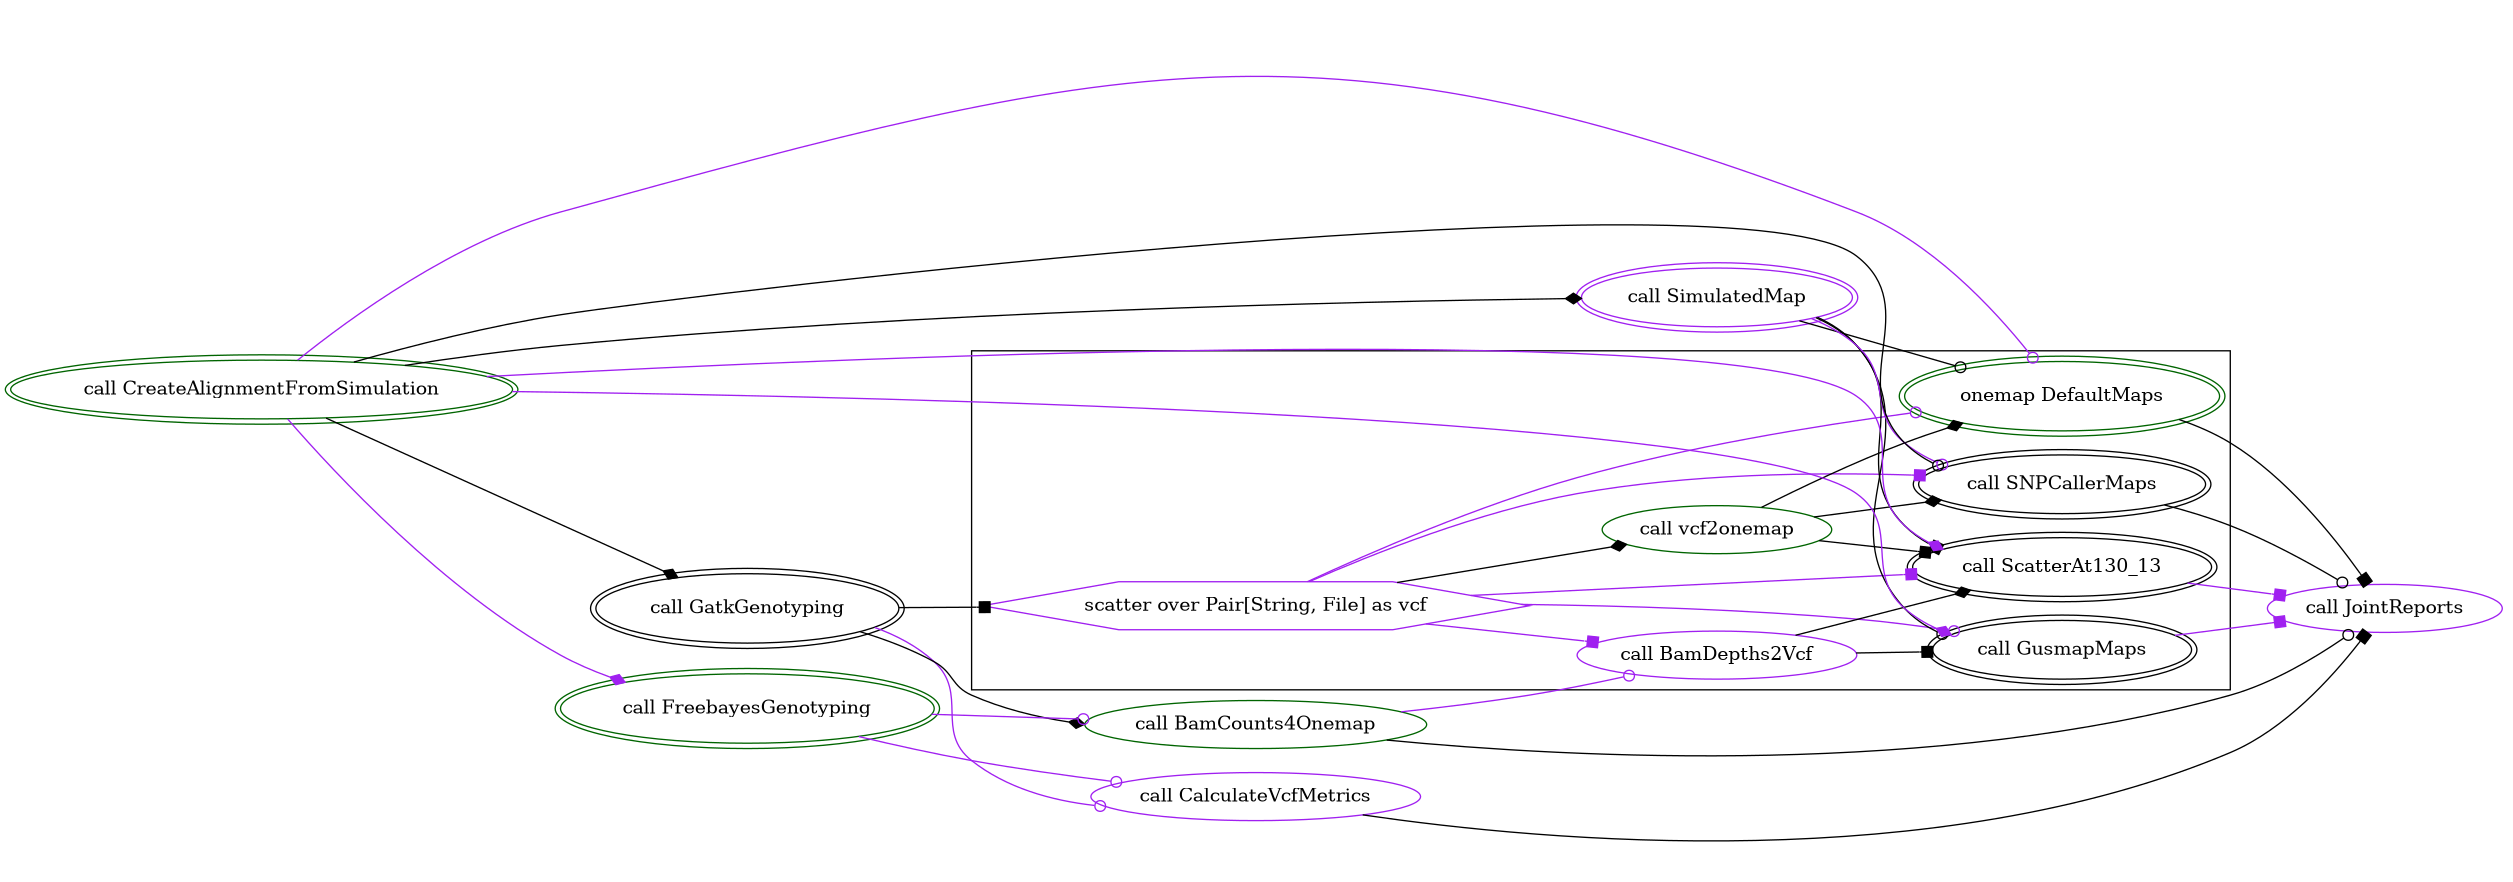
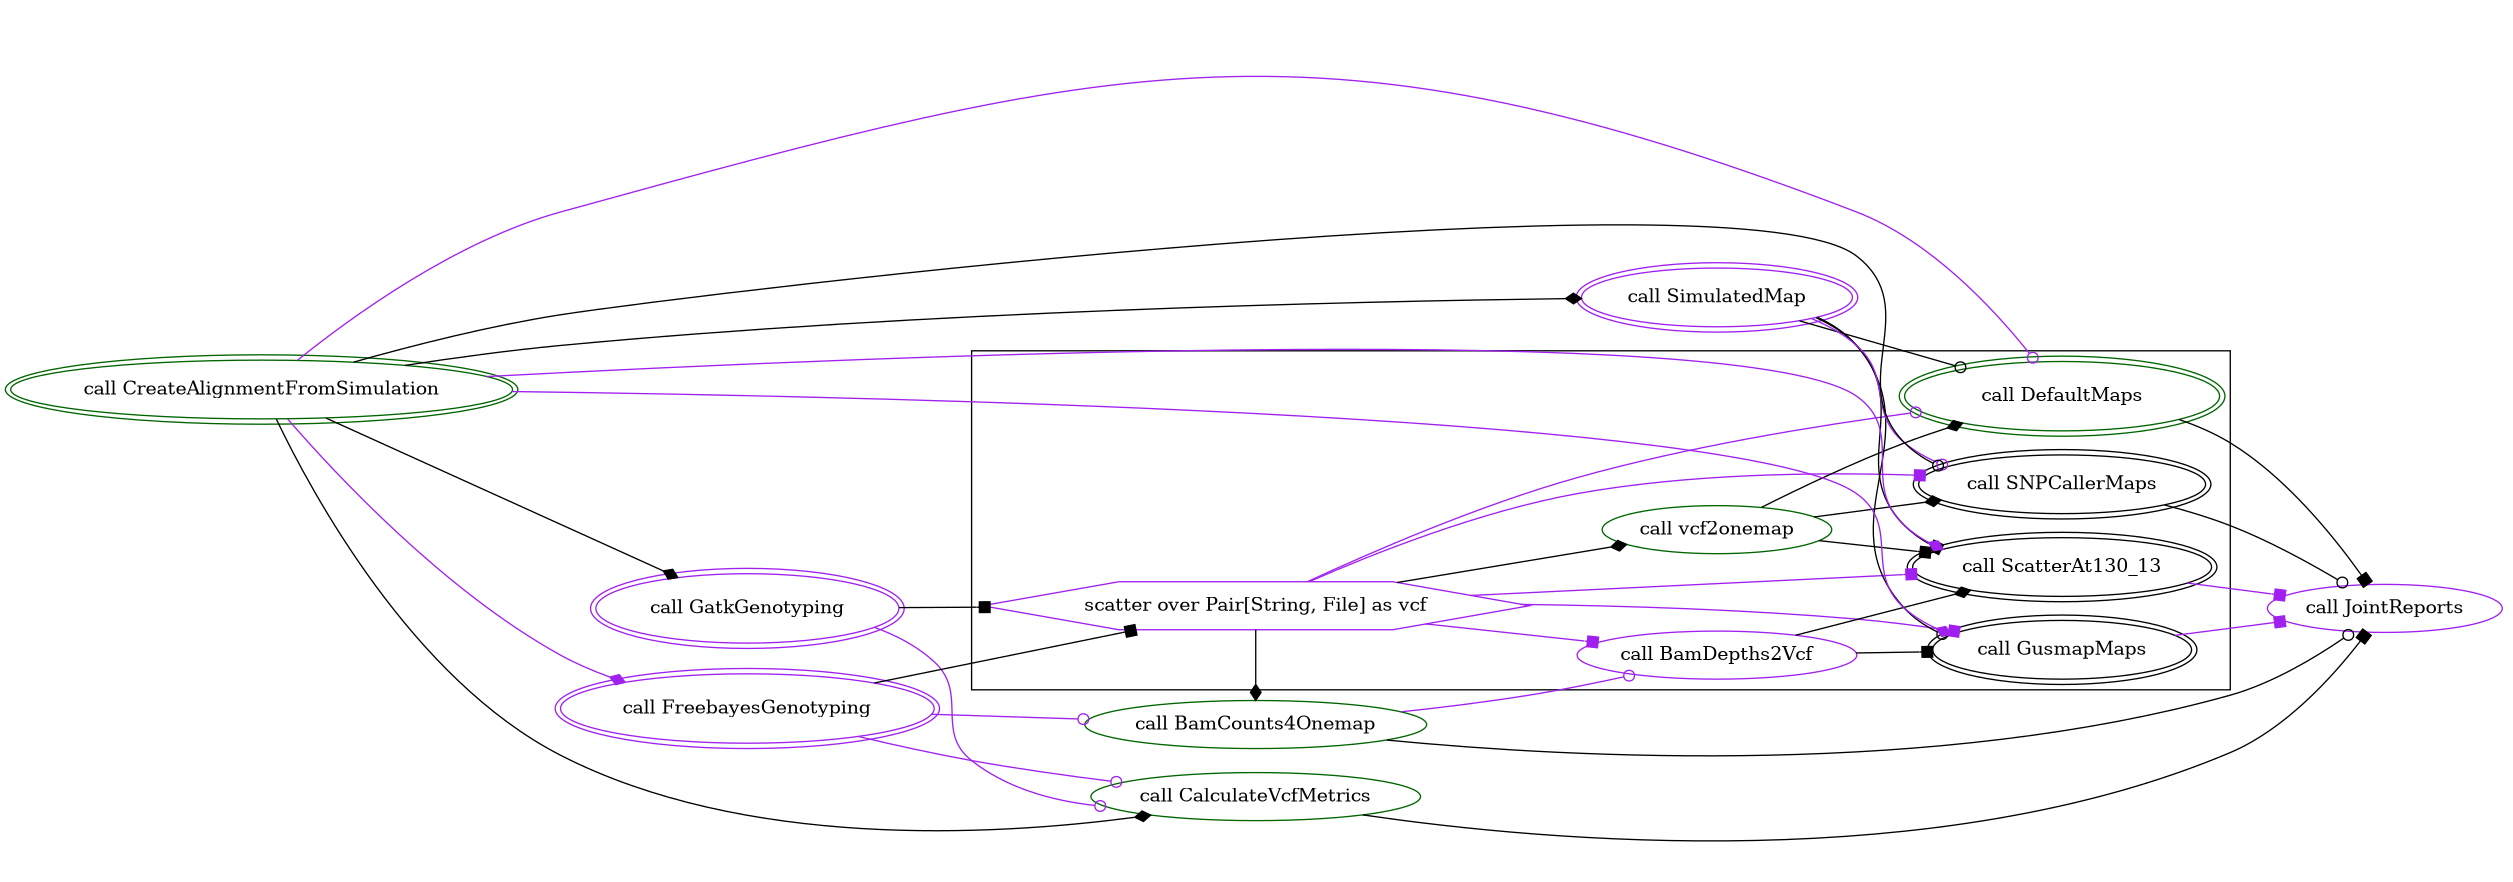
  digraph {
    compound=true
    rankdir=LR
    node [color=darkgreen shape=oval peripheries=2]
    edge [arrowhead=odot color=black]
    n1 [color=purple label="scatter over Pair[String, File] as vcf" shape=hexagon peripheries=""]
    n2 [color=black label="call ScatterAt130_13"]
    n3 [color=purple label="call BamDepths2Vcf" shape="" peripheries=""]
-   n4 [label="onemap DefaultMaps"]
+   n4 [label="call DefaultMaps"]
    n5 [color=black label="call GusmapMaps"]
    n6 [color=black label="call SNPCallerMaps"]
    n7 [label="call vcf2onemap" shape="" peripheries=""]
    n8 [color=purple label="call JointReports" shape="" peripheries=""]
    n9 [color=purple label="call SimulatedMap"]
    n10 [label="call CreateAlignmentFromSimulation"]
-   n11 [color=black label="call GatkGenotyping"]
-   n12 [color=purple label="call CalculateVcfMetrics" shape="" peripheries=""]
-   n13 [label="call FreebayesGenotyping"]
+   n11 [color=purple label="call GatkGenotyping"]
+   n12 [label="call CalculateVcfMetrics" shape="" peripheries=""]
+   n13 [color=purple label="call FreebayesGenotyping"]
    n14 [label="call BamCounts4Onemap" shape="" peripheries=""]
    subgraph cluster_1 {
      fillcolor=white
      style="filled,solid"
      n1
      n2
      n3
      n4
      n5
      n6
      n7
    }
    n1 -> n2 [arrowhead=box color=purple]
    n1 -> n3 [arrowhead=box color=purple]
    n1 -> n4 [color=purple]
-   n1 -> n5 [color=purple]
+   n1 -> n5 [arrowhead=box color=purple]
    n1 -> n6 [arrowhead=box color=purple]
    n1 -> n7 [arrowhead=diamond]
    n2 -> n8 [arrowhead=box color=purple]
    n3 -> n2 [arrowhead=diamond]
    n3 -> n5 [arrowhead=box]
    n4 -> n8 [arrowhead=box]
    n5 -> n8 [arrowhead=box color=purple]
    n6 -> n8
    n7 -> n2 [arrowhead=box]
    n7 -> n4 [arrowhead=diamond]
    n7 -> n6 [arrowhead=diamond]
    n9 -> n2 [arrowhead=box]
    n9 -> n4
    n9 -> n5
    n9 -> n6 [color=purple]
    n10 -> n2 [arrowhead=diamond color=purple]
    n10 -> n4 [color=purple]
    n10 -> n5 [arrowhead=diamond color=purple]
    n10 -> n6
    n10 -> n9 [arrowhead=diamond]
    n10 -> n11 [arrowhead=diamond]
+   n10 -> n12 [arrowhead=diamond]
    n10 -> n13 [arrowhead=diamond color=purple]
    n11 -> n1 [arrowhead=box]
    n11 -> n12 [color=purple]
-   n11 -> n14 [arrowhead=diamond]
+   n1 -> n14 [arrowhead=diamond]
    n12 -> n8 [arrowhead=box]
+   n13 -> n1 [arrowhead=box]
    n13 -> n12 [color=purple]
    n13 -> n14 [color=purple]
    n14 -> n3 [color=purple]
    n14 -> n8
  }
